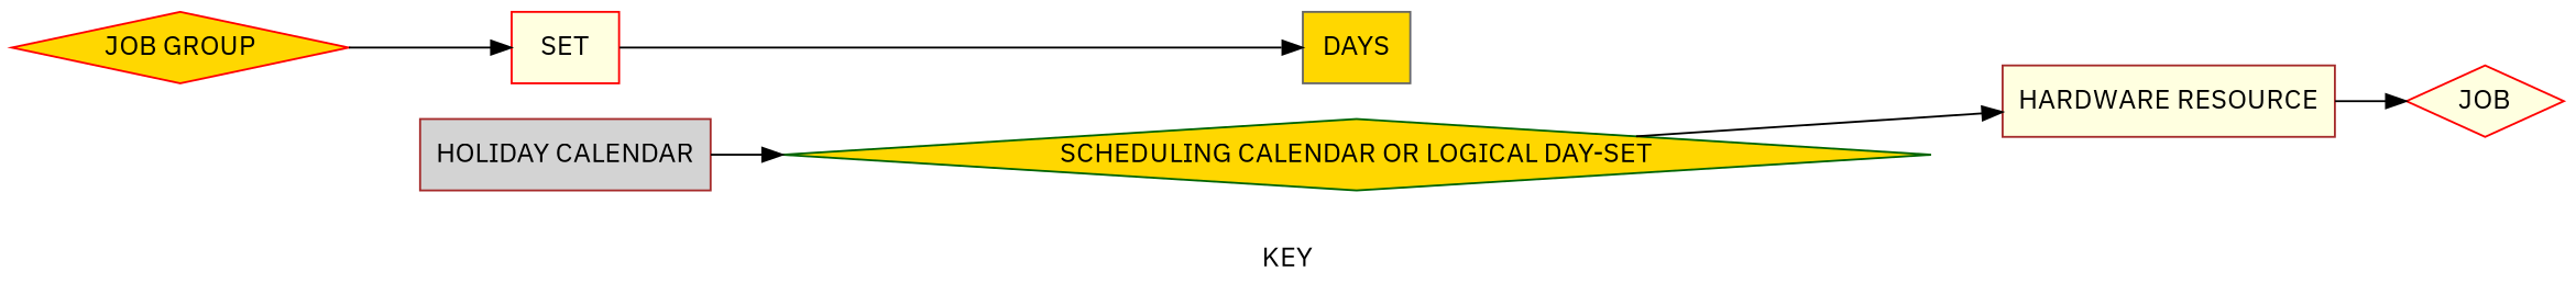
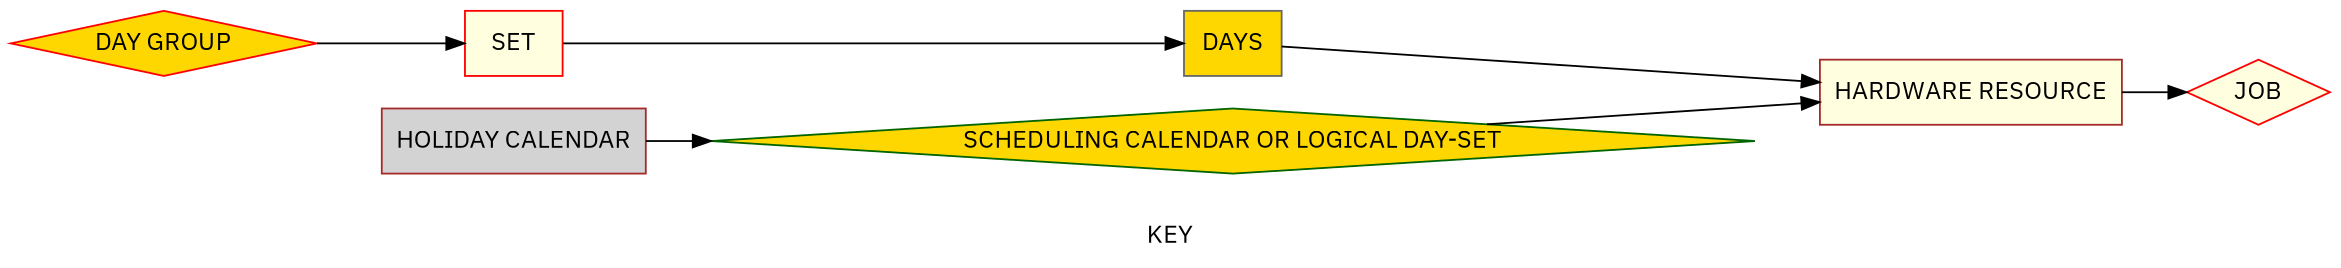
  digraph {
    fontname="IBM Plex Sans"
    label=KEY
    rankdir=LR
    node [color=red fillcolor=lightyellow fontname="IBM Plex Sans" shape=box style=filled]
    edge [fontname="IBM Plex Sans"]
    n1 [color=brown label="HARDWARE RESOURCE"]
    n2 [label=JOB shape=diamond]
    n3 [color=gray40 fillcolor=gold label=DAYS]
    n4 [label=SET]
-   n5 [fillcolor=gold label="JOB GROUP" shape=diamond]
+   n5 [fillcolor=gold label="DAY GROUP" shape=diamond]
    n6 [color=darkgreen fillcolor=gold label="SCHEDULING CALENDAR OR LOGICAL DAY-SET" shape=diamond]
    n7 [color=brown fillcolor=lightgrey label="HOLIDAY CALENDAR"]
    n1 -> n2
+   n3 -> n1
    n4 -> n3
    n5 -> n4
    n6 -> n1
    n7 -> n6
  }
